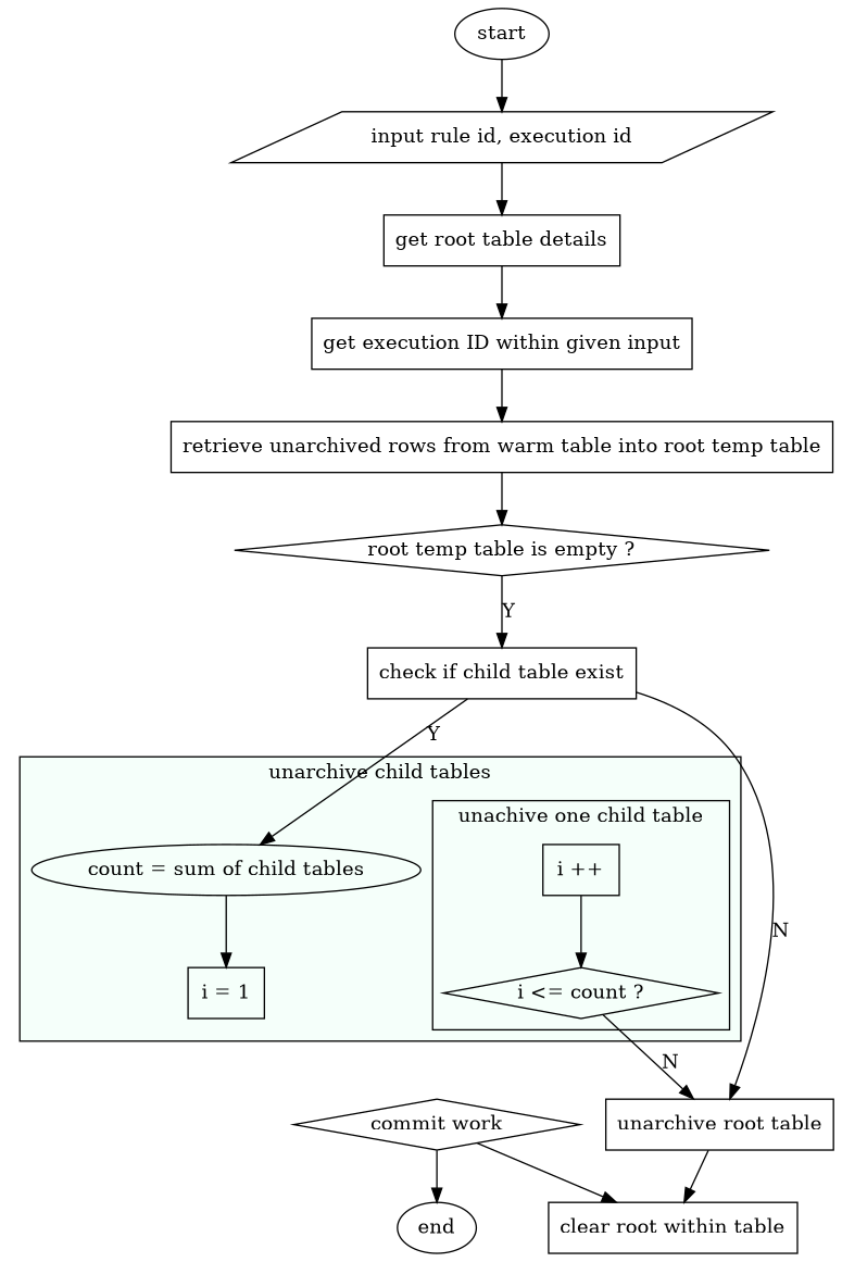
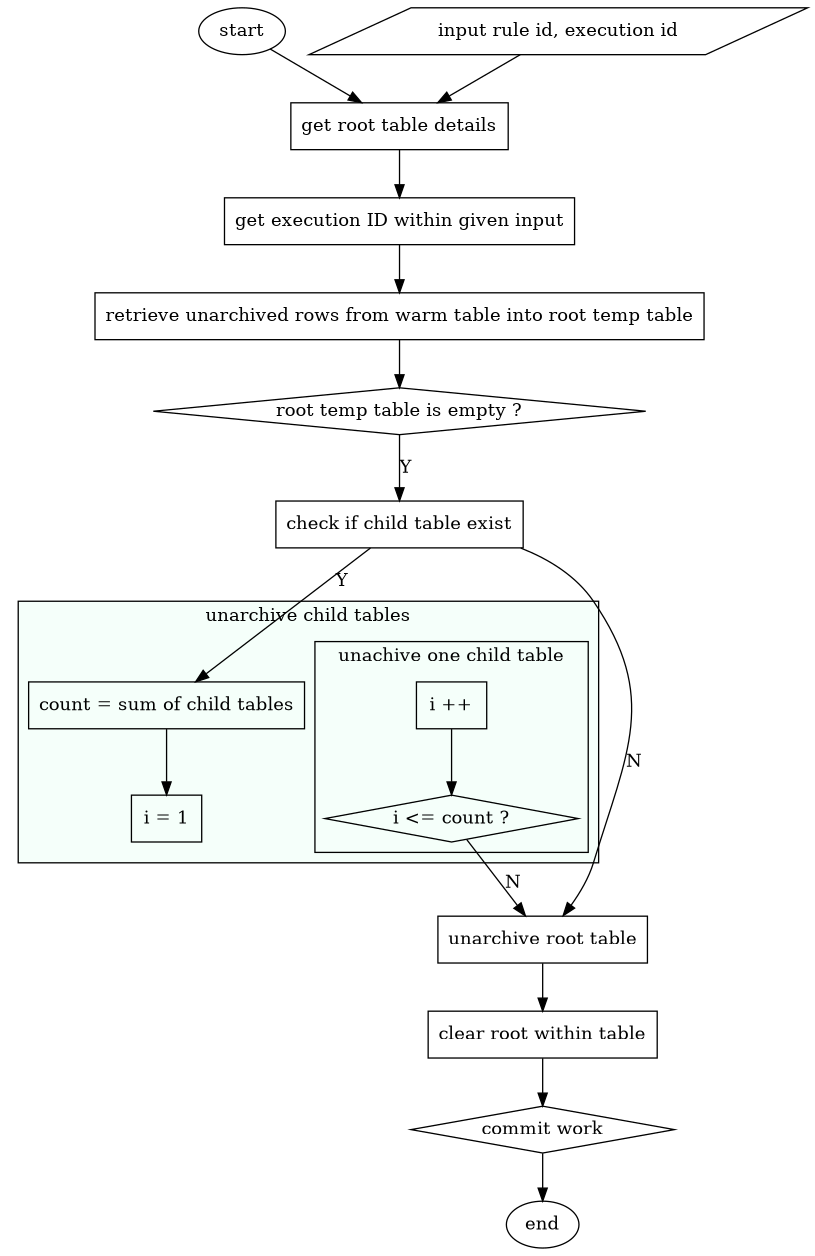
  digraph {
    node [shape=box]
    n1 [label="i ++"]
    n2 [label="i <= count ?" shape=diamond]
-   n3 [label="count = sum of child tables" shape=ellipse]
+   n3 [label="count = sum of child tables"]
    n4 [label="i = 1"]
    n5 [label="unarchive root table"]
    start [shape=ellipse]
    n7 [label="input rule id, execution id" shape=parallelogram]
    n8 [label="get root table details"]
    n9 [label="get execution ID within given input"]
    n10 [label="retrieve unarchived rows from warm table into root temp table"]
    n11 [label="root temp table is empty ?" shape=diamond]
    n12 [label="check if child table exist"]
    end [shape=ellipse]
    n14 [label="clear root within table"]
    n15 [label="commit work" shape=diamond]
    subgraph cluster_1 {
      bgcolor=mintcream
      label="unarchive child tables"
      n3
      n4
      subgraph cluster_2 {
        bgcolor=mintcream
        label="unachive one child table"
        n1
        n2
      }
    }
    n1 -> n2
    n2 -> n5 [label=N]
    n3 -> n4
    n5 -> n14
-   start -> n7
+   start -> n8
    n7 -> n8
    n8 -> n9
    n9 -> n10
    n10 -> n11
    n11 -> n12 [label=Y]
    n12 -> n3 [label=Y]
    n12 -> n5 [label=N]
-   n15 -> n14
+   n14 -> n15
    n15 -> end
  }
